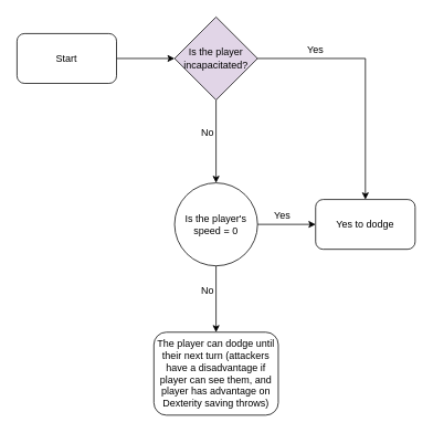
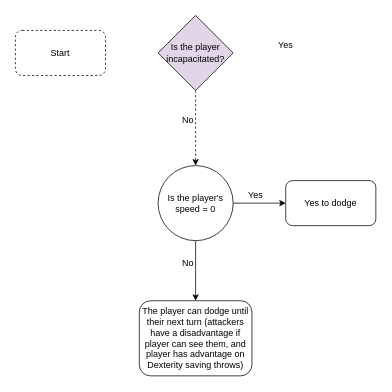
  <mxCell id="0" />
  <mxCell id="1" parent="0" />
- <mxCell id="2" style="edgeStyle=orthogonalEdgeStyle;rounded=0;orthogonalLoop=1;jettySize=auto;html=1;" parent="1" source="3" target="6" edge="1"><mxGeometry relative="1" as="geometry" /></mxCell>
- <mxCell id="3" value="Start" style="rounded=1;whiteSpace=wrap;html=1;" parent="1" vertex="1"><mxGeometry x="20" y="40" width="120" height="60" as="geometry" /></mxCell>
- <mxCell id="4" style="edgeStyle=orthogonalEdgeStyle;rounded=0;orthogonalLoop=1;jettySize=auto;html=1;" parent="1" source="6" target="9" edge="1"><mxGeometry relative="1" as="geometry" /></mxCell>
- <mxCell id="5" style="edgeStyle=orthogonalEdgeStyle;rounded=0;orthogonalLoop=1;jettySize=auto;html=1;" parent="1" source="6" target="11" edge="1"><mxGeometry relative="1" as="geometry" /></mxCell>
+ <mxCell id="3" value="Start" style="rounded=1;whiteSpace=wrap;html=1;dashed=1;" parent="1" vertex="1"><mxGeometry x="20" y="40" width="120" height="60" as="geometry" /></mxCell>
+ <mxCell id="4" style="edgeStyle=orthogonalEdgeStyle;rounded=0;orthogonalLoop=1;jettySize=auto;html=1;dashed=1;" parent="1" source="6" target="9" edge="1"><mxGeometry relative="1" as="geometry" /></mxCell>
  <mxCell id="6" value="Is the player incapacitated?" style="rhombus;whiteSpace=wrap;html=1;fillColor=#e1d5e7;" parent="1" vertex="1"><mxGeometry x="210" y="20" width="100" height="100" as="geometry" /></mxCell>
  <mxCell id="7" style="edgeStyle=orthogonalEdgeStyle;rounded=0;orthogonalLoop=1;jettySize=auto;html=1;" parent="1" source="9" target="10" edge="1"><mxGeometry relative="1" as="geometry" /></mxCell>
  <mxCell id="8" style="edgeStyle=orthogonalEdgeStyle;rounded=0;orthogonalLoop=1;jettySize=auto;html=1;" parent="1" source="9" target="11" edge="1"><mxGeometry relative="1" as="geometry" /></mxCell>
  <mxCell id="9" value="Is the player's speed = 0" style="ellipse;whiteSpace=wrap;html=1;" parent="1" vertex="1"><mxGeometry x="210" y="220" width="100" height="100" as="geometry" /></mxCell>
  <mxCell id="10" value="The player can dodge until their next turn (attackers have a disadvantage if player can see them, and player has advantage on Dexterity saving throws)" style="rounded=1;whiteSpace=wrap;html=1;" parent="1" vertex="1"><mxGeometry x="185" y="400" width="150" height="100" as="geometry" /></mxCell>
  <mxCell id="11" value="Yes to dodge" style="rounded=1;whiteSpace=wrap;html=1;" parent="1" vertex="1"><mxGeometry x="380" y="240" width="120" height="60" as="geometry" /></mxCell>
  <mxCell id="12" value="Yes" style="text;html=1;strokeColor=none;fillColor=none;align=center;verticalAlign=middle;whiteSpace=wrap;rounded=0;" parent="1" vertex="1"><mxGeometry x="360" y="50" width="40" height="20" as="geometry" /></mxCell>
  <mxCell id="13" value="No" style="text;html=1;strokeColor=none;fillColor=none;align=center;verticalAlign=middle;whiteSpace=wrap;rounded=0;" parent="1" vertex="1"><mxGeometry x="230" y="150" width="40" height="20" as="geometry" /></mxCell>
  <mxCell id="14" value="Yes" style="text;html=1;strokeColor=none;fillColor=none;align=center;verticalAlign=middle;whiteSpace=wrap;rounded=0;" parent="1" vertex="1"><mxGeometry x="320" y="250" width="40" height="20" as="geometry" /></mxCell>
  <mxCell id="15" value="No" style="text;html=1;strokeColor=none;fillColor=none;align=center;verticalAlign=middle;whiteSpace=wrap;rounded=0;" parent="1" vertex="1"><mxGeometry x="230" y="340" width="40" height="20" as="geometry" /></mxCell>
